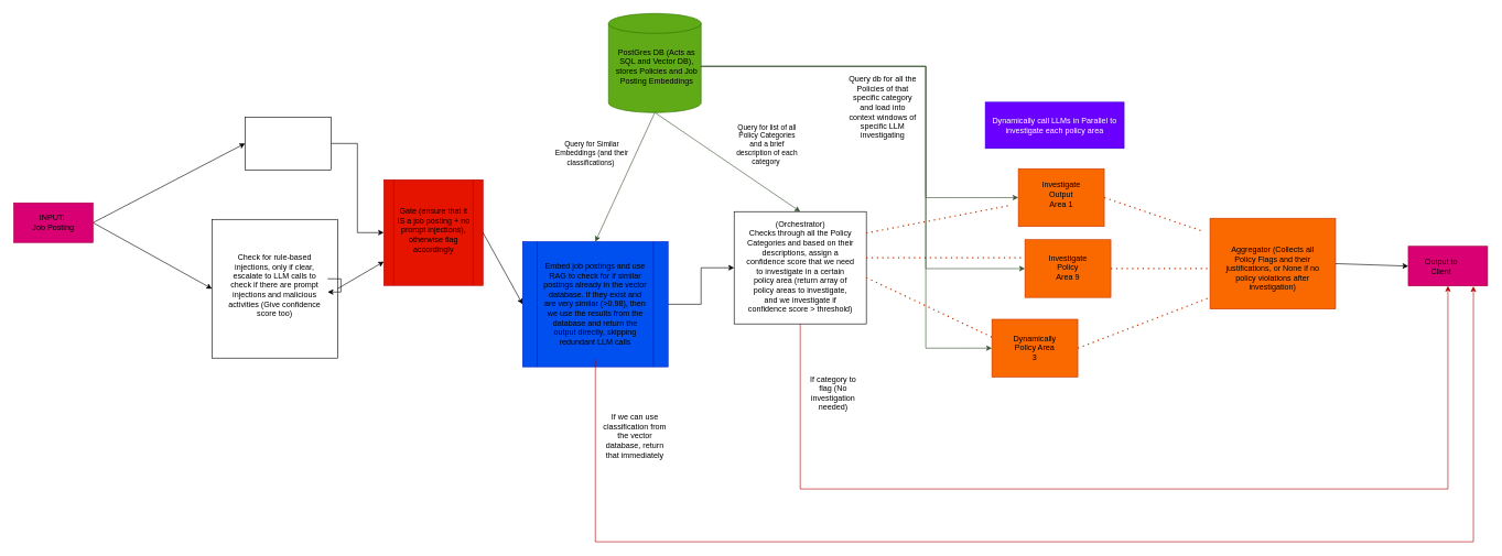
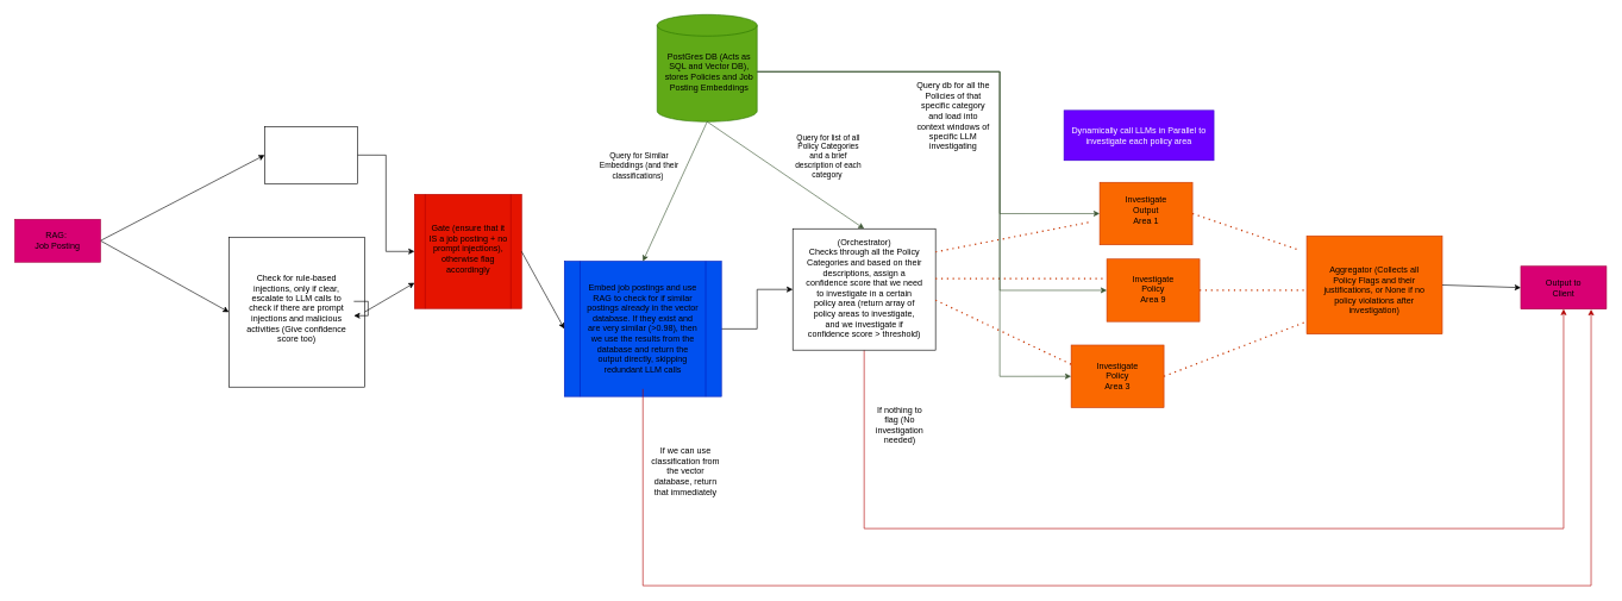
  <mxCell id="0" />
  <mxCell id="1" parent="0" />
  <mxCell id="2" style="edgeStyle=orthogonalEdgeStyle;rounded=0;orthogonalLoop=1;jettySize=auto;html=1;exitX=1;exitY=0.5;exitDx=0;exitDy=0;entryX=0;entryY=0.5;entryDx=0;entryDy=0;" edge="1" parent="1" source="3" target="9"><mxGeometry relative="1" as="geometry" /></mxCell>
  <mxCell id="3" value="" style="rounded=0;whiteSpace=wrap;html=1;fillColor=light-dark(#FFFFFF,#FF8000);" vertex="1" parent="1"><mxGeometry x="370" y="176.75" width="130" height="80" as="geometry" /></mxCell>
  <mxCell id="4" value="" style="rounded=0;whiteSpace=wrap;html=1;fillColor=light-dark(#FFFFFF,#FF8000);" vertex="1" parent="1"><mxGeometry x="320" y="331.75" width="190" height="210" as="geometry" /></mxCell>
  <mxCell id="5" value="" style="endArrow=classic;html=1;rounded=0;exitX=1;exitY=0.5;exitDx=0;exitDy=0;entryX=0;entryY=0.5;entryDx=0;entryDy=0;" edge="1" parent="1" source="18" target="3"><mxGeometry width="50" height="50" relative="1" as="geometry"><mxPoint x="610" y="421.75" as="sourcePoint" /><mxPoint x="660" y="371.75" as="targetPoint" /><Array as="points" /></mxGeometry></mxCell>
  <mxCell id="6" value="" style="endArrow=classic;html=1;rounded=0;exitX=1;exitY=0.5;exitDx=0;exitDy=0;entryX=0;entryY=0.5;entryDx=0;entryDy=0;" edge="1" parent="1" source="18" target="4"><mxGeometry width="50" height="50" relative="1" as="geometry"><mxPoint x="610" y="421.75" as="sourcePoint" /><mxPoint x="660" y="371.75" as="targetPoint" /></mxGeometry></mxCell>
  <mxCell id="7" value="Check for rule-based injections, only if clear, escalate to LLM calls to check if there are prompt injections and malicious activities (Give confidence score too)" style="text;html=1;align=center;verticalAlign=middle;whiteSpace=wrap;rounded=0;" vertex="1" parent="1"><mxGeometry x="335" y="389.25" width="160" height="85" as="geometry" /></mxCell>
  <mxCell id="8" value="" style="endArrow=classic;html=1;rounded=0;exitX=1;exitY=0.5;exitDx=0;exitDy=0;" edge="1" parent="1" source="4" target="9"><mxGeometry width="50" height="50" relative="1" as="geometry"><mxPoint x="610" y="421.75" as="sourcePoint" /><mxPoint x="590" y="321.75" as="targetPoint" /></mxGeometry></mxCell>
  <mxCell id="9" value="" style="shape=process;whiteSpace=wrap;html=1;backgroundOutline=1;fillColor=light-dark(#E51400,#CC0000);fontColor=#ffffff;strokeColor=#B20000;" vertex="1" parent="1"><mxGeometry x="580" y="271.75" width="150" height="160" as="geometry" /></mxCell>
  <mxCell id="10" value="Gate (ensure that it IS a job posting + no prompt injections), otherwise flag accordingly" style="text;html=1;align=center;verticalAlign=middle;whiteSpace=wrap;rounded=0;" vertex="1" parent="1"><mxGeometry x="597.5" y="309.25" width="115" height="77.5" as="geometry" /></mxCell>
  <mxCell id="11" value="" style="endArrow=classic;html=1;rounded=0;exitX=1;exitY=0.5;exitDx=0;exitDy=0;entryX=0;entryY=0.5;entryDx=0;entryDy=0;" edge="1" parent="1" source="9" target="41"><mxGeometry width="50" height="50" relative="1" as="geometry"><mxPoint x="1190" y="400" as="sourcePoint" /><mxPoint x="820" y="350" as="targetPoint" /></mxGeometry></mxCell>
  <mxCell id="12" value="" style="shape=cylinder3;whiteSpace=wrap;html=1;boundedLbl=1;backgroundOutline=1;size=15;fillColor=#60a917;fontColor=#ffffff;strokeColor=#2D7600;" vertex="1" parent="1"><mxGeometry x="920" width="140" height="150" as="geometry" y="20" /></mxCell>
  <mxCell id="13" value="" style="endArrow=classic;html=1;rounded=0;exitX=0.5;exitY=1;exitDx=0;exitDy=0;exitPerimeter=0;entryX=0.5;entryY=0;entryDx=0;entryDy=0;fillColor=#6d8764;strokeColor=#3A5431;" edge="1" parent="1" source="12" target="16"><mxGeometry width="50" height="50" relative="1" as="geometry"><mxPoint x="1190" y="400" as="sourcePoint" /><mxPoint x="1170" y="320" as="targetPoint" /></mxGeometry></mxCell>
  <mxCell id="14" value="Query for list of all Policy Categories and a brief description of each category&amp;nbsp;" style="text;html=1;align=center;verticalAlign=middle;whiteSpace=wrap;rounded=0;fontSize=11;" vertex="1" parent="1"><mxGeometry x="1110" y="193" width="100" height="50" as="geometry" /></mxCell>
  <mxCell id="15" style="edgeStyle=orthogonalEdgeStyle;rounded=0;orthogonalLoop=1;jettySize=auto;html=1;exitX=0.5;exitY=1;exitDx=0;exitDy=0;entryX=0.5;entryY=1;entryDx=0;entryDy=0;fillColor=#e51400;strokeColor=#B20000;" edge="1" parent="1" source="16" target="35"><mxGeometry relative="1" as="geometry"><Array as="points"><mxPoint x="1210" y="740" /><mxPoint x="2190" y="740" /></Array></mxGeometry></mxCell>
  <mxCell id="16" value="" style="rounded=0;whiteSpace=wrap;html=1;fillColor=light-dark(#FFFFFF,#FF8000);" vertex="1" parent="1"><mxGeometry x="1110" y="320" width="200" height="170" as="geometry" /></mxCell>
  <mxCell id="17" value="(Orchestrator)&lt;br&gt;Checks through all the Policy Categories and based on their descriptions, assign a confidence score that we need to investigate in a certain policy area (return array of policy areas to investigate, and we investigate if confidence score &amp;gt; threshold)" style="text;html=1;align=center;verticalAlign=middle;whiteSpace=wrap;rounded=0;" vertex="1" parent="1"><mxGeometry x="1127.5" y="360" width="165" height="85" as="geometry" /></mxCell>
  <mxCell id="18" value="" style="rounded=0;whiteSpace=wrap;html=1;fillColor=#d80073;fontColor=#ffffff;strokeColor=#A50040;" vertex="1" parent="1"><mxGeometry x="20" y="306.75" width="120" height="60" as="geometry" /></mxCell>
  <mxCell id="19" value="" style="endArrow=none;dashed=1;html=1;dashPattern=1 3;strokeWidth=2;rounded=0;fillColor=#fa6800;strokeColor=#C73500;" edge="1" parent="1"><mxGeometry width="50" height="50" relative="1" as="geometry"><mxPoint x="1310" y="390" as="sourcePoint" /><mxPoint x="1550" y="390" as="targetPoint" /><Array as="points"><mxPoint x="1500" y="390" /></Array></mxGeometry></mxCell>
  <mxCell id="20" value="" style="endArrow=none;dashed=1;html=1;dashPattern=1 3;strokeWidth=2;rounded=0;fillColor=#fa6800;strokeColor=#C73500;" edge="1" parent="1"><mxGeometry width="50" height="50" relative="1" as="geometry"><mxPoint x="1310" y="420" as="sourcePoint" /><mxPoint x="1500" y="510" as="targetPoint" /><Array as="points" /></mxGeometry></mxCell>
  <mxCell id="21" value="" style="endArrow=none;dashed=1;html=1;dashPattern=1 3;strokeWidth=2;rounded=0;fillColor=#fa6800;strokeColor=#C73500;" edge="1" parent="1"><mxGeometry width="50" height="50" relative="1" as="geometry"><mxPoint x="1310" y="352.5" as="sourcePoint" /><mxPoint x="1530" y="310" as="targetPoint" /><Array as="points" /></mxGeometry></mxCell>
  <mxCell id="22" value="" style="rounded=0;whiteSpace=wrap;html=1;fillColor=#fa6800;fontColor=#000000;strokeColor=#C73500;" vertex="1" parent="1"><mxGeometry x="1540" y="255" width="130" height="87.5" as="geometry" /></mxCell>
  <mxCell id="23" value="" style="rounded=0;whiteSpace=wrap;html=1;fillColor=#fa6800;fontColor=#000000;strokeColor=#C73500;" vertex="1" parent="1"><mxGeometry x="1550" y="362.5" width="130" height="87.5" as="geometry" /></mxCell>
  <mxCell id="24" value="" style="rounded=0;whiteSpace=wrap;html=1;fillColor=#fa6800;fontColor=#000000;strokeColor=#C73500;" vertex="1" parent="1"><mxGeometry x="1500" y="483" width="130" height="87.5" as="geometry" /></mxCell>
  <mxCell id="25" value="" style="endArrow=none;dashed=1;html=1;dashPattern=1 3;strokeWidth=2;rounded=0;exitX=1;exitY=0.5;exitDx=0;exitDy=0;fillColor=#fa6800;strokeColor=#C73500;" edge="1" parent="1" source="22"><mxGeometry width="50" height="50" relative="1" as="geometry"><mxPoint x="1850" y="402.5" as="sourcePoint" /><mxPoint x="1820" y="350" as="targetPoint" /><Array as="points" /></mxGeometry></mxCell>
  <mxCell id="26" value="" style="endArrow=none;dashed=1;html=1;dashPattern=1 3;strokeWidth=2;rounded=0;exitX=1;exitY=0.5;exitDx=0;exitDy=0;fillColor=#fa6800;strokeColor=#C73500;" edge="1" parent="1" source="23"><mxGeometry width="50" height="50" relative="1" as="geometry"><mxPoint x="1800" y="582.5" as="sourcePoint" /><mxPoint x="1830" y="406" as="targetPoint" /><Array as="points" /></mxGeometry></mxCell>
  <mxCell id="27" value="" style="endArrow=none;dashed=1;html=1;dashPattern=1 3;strokeWidth=2;rounded=0;exitX=1;exitY=0.5;exitDx=0;exitDy=0;fillColor=#fa6800;strokeColor=#C73500;" edge="1" parent="1" source="24"><mxGeometry width="50" height="50" relative="1" as="geometry"><mxPoint x="1820" y="560" as="sourcePoint" /><mxPoint x="1830" y="450" as="targetPoint" /><Array as="points" /></mxGeometry></mxCell>
  <mxCell id="28" value="" style="rounded=0;whiteSpace=wrap;html=1;fillColor=#fa6800;fontColor=#000000;strokeColor=#C73500;" vertex="1" parent="1"><mxGeometry x="1830" y="330" width="190" height="137.5" as="geometry" /></mxCell>
  <mxCell id="29" value="Aggregator (Collects all Policy Flags and their justifications, or None if no policy violations after investigation)" style="text;html=1;align=center;verticalAlign=middle;whiteSpace=wrap;rounded=0;" vertex="1" parent="1"><mxGeometry x="1850" y="372.5" width="150" height="67.5" as="geometry" /></mxCell>
  <mxCell id="30" value="Dynamically call LLMs in Parallel to investigate each policy area" style="text;html=1;align=center;verticalAlign=middle;whiteSpace=wrap;rounded=0;fillColor=#6a00ff;fontColor=#ffffff;strokeColor=#3700CC;" vertex="1" parent="1"><mxGeometry x="1490" y="154.25" width="210" height="70" as="geometry" /></mxCell>
  <mxCell id="31" value="Investigate Output Area 1" style="text;html=1;align=center;verticalAlign=middle;whiteSpace=wrap;rounded=0;" vertex="1" parent="1"><mxGeometry x="1575" y="279.25" width="60" height="30" as="geometry" /></mxCell>
  <mxCell id="32" value="Investigate Policy Area 9" style="text;html=1;align=center;verticalAlign=middle;whiteSpace=wrap;rounded=0;" vertex="1" parent="1"><mxGeometry x="1585" y="390" width="60" height="30" as="geometry" /></mxCell>
- <mxCell id="33" value="Dynamically Policy Area 3" style="text;html=1;align=center;verticalAlign=middle;whiteSpace=wrap;rounded=0;" vertex="1" parent="1"><mxGeometry x="1535" y="511.75" width="60" height="30" as="geometry" /></mxCell>
+ <mxCell id="33" value="Investigate Policy Area 3" style="text;html=1;align=center;verticalAlign=middle;whiteSpace=wrap;rounded=0;" vertex="1" parent="1"><mxGeometry x="1535" y="511.75" width="60" height="30" as="geometry" /></mxCell>
  <mxCell id="34" value="Query db for all the Policies of that specific category and load into context windows of specific LLM investigating" style="text;html=1;align=center;verticalAlign=middle;whiteSpace=wrap;rounded=0;" vertex="1" parent="1"><mxGeometry x="1280" y="146.75" width="110" height="30" as="geometry" /></mxCell>
  <mxCell id="35" value="" style="rounded=0;whiteSpace=wrap;html=1;fillColor=#d80073;strokeColor=#A50040;fontColor=#ffffff;" vertex="1" parent="1"><mxGeometry x="2130" y="372.5" width="120" height="60" as="geometry" /></mxCell>
  <mxCell id="36" value="" style="endArrow=classic;html=1;rounded=0;exitX=1;exitY=0.5;exitDx=0;exitDy=0;entryX=0;entryY=0.5;entryDx=0;entryDy=0;" edge="1" parent="1" source="28" target="35"><mxGeometry width="50" height="50" relative="1" as="geometry"><mxPoint x="1690" y="460" as="sourcePoint" /><mxPoint x="1740" y="410" as="targetPoint" /></mxGeometry></mxCell>
- <mxCell id="37" value="Output to Client" style="text;html=1;align=center;verticalAlign=middle;whiteSpace=wrap;rounded=0;" vertex="1" parent="1"><mxGeometry x="2150" y="387.5" width="60" height="30" as="geometry" /></mxCell>
- <mxCell id="38" value="If category to flag (No investigation needed)" style="text;html=1;align=center;verticalAlign=middle;whiteSpace=wrap;rounded=0;" vertex="1" parent="1"><mxGeometry x="1220" y="560" width="80" height="70" as="geometry" /></mxCell>
+ <mxCell id="37" value="Output to Client" style="text;html=1;align=center;verticalAlign=middle;whiteSpace=wrap;rounded=0;" vertex="1" parent="1"><mxGeometry x="2160" y="387.5" width="60" height="30" as="geometry" /></mxCell>
+ <mxCell id="38" value="If nothing to flag (No investigation needed)" style="text;html=1;align=center;verticalAlign=middle;whiteSpace=wrap;rounded=0;" vertex="1" parent="1"><mxGeometry x="1220" y="560" width="80" height="70" as="geometry" /></mxCell>
  <mxCell id="39" style="edgeStyle=orthogonalEdgeStyle;rounded=0;orthogonalLoop=1;jettySize=auto;html=1;" edge="1" parent="1" source="7" target="7"><mxGeometry relative="1" as="geometry" /></mxCell>
  <mxCell id="40" style="edgeStyle=orthogonalEdgeStyle;rounded=0;orthogonalLoop=1;jettySize=auto;html=1;entryX=0;entryY=0.5;entryDx=0;entryDy=0;" edge="1" parent="1" source="41" target="16"><mxGeometry relative="1" as="geometry" /></mxCell>
  <mxCell id="41" value="" style="shape=process;whiteSpace=wrap;html=1;backgroundOutline=1;fillColor=#0050ef;fontColor=#ffffff;strokeColor=#001DBC;" vertex="1" parent="1"><mxGeometry x="790" y="365.5" width="220" height="189.5" as="geometry" /></mxCell>
  <mxCell id="42" value="Embed job postings and use RAG to check for if similar postings already in the vector database. If they exist and are very similar (&amp;gt;0.98), then we use the results from the database and return the output directly, skipping redundant LLM calls" style="text;html=1;align=center;verticalAlign=middle;whiteSpace=wrap;rounded=0;" vertex="1" parent="1"><mxGeometry x="820" y="376.13" width="160" height="168.25" as="geometry" /></mxCell>
  <mxCell id="43" value="" style="endArrow=classic;html=1;rounded=0;exitX=0.5;exitY=1;exitDx=0;exitDy=0;exitPerimeter=0;entryX=0.5;entryY=0;entryDx=0;entryDy=0;fillColor=#6d8764;strokeColor=#3A5431;" edge="1" parent="1" source="12" target="41"><mxGeometry width="50" height="50" relative="1" as="geometry"><mxPoint x="1100" y="280" as="sourcePoint" /><mxPoint x="1252" y="450" as="targetPoint" /></mxGeometry></mxCell>
  <mxCell id="44" style="edgeStyle=orthogonalEdgeStyle;rounded=0;orthogonalLoop=1;jettySize=auto;html=1;entryX=0;entryY=0.5;entryDx=0;entryDy=0;fillColor=#6d8764;strokeColor=#3A5431;" edge="1" parent="1" source="47" target="23"><mxGeometry relative="1" as="geometry"><Array as="points"><mxPoint x="1400" y="100" /><mxPoint x="1400" y="406" /></Array></mxGeometry></mxCell>
  <mxCell id="45" style="edgeStyle=orthogonalEdgeStyle;rounded=0;orthogonalLoop=1;jettySize=auto;html=1;entryX=0;entryY=0.5;entryDx=0;entryDy=0;fillColor=#6d8764;strokeColor=#3A5431;" edge="1" parent="1" source="47" target="24"><mxGeometry relative="1" as="geometry"><Array as="points"><mxPoint x="1400" y="100" /><mxPoint x="1400" y="527" /></Array></mxGeometry></mxCell>
  <mxCell id="46" style="edgeStyle=orthogonalEdgeStyle;rounded=0;orthogonalLoop=1;jettySize=auto;html=1;entryX=0;entryY=0.5;entryDx=0;entryDy=0;fillColor=#6d8764;strokeColor=#3A5431;" edge="1" parent="1" source="47" target="22"><mxGeometry relative="1" as="geometry"><Array as="points"><mxPoint x="1400" y="100" /><mxPoint x="1400" y="299" /></Array></mxGeometry></mxCell>
  <mxCell id="47" value="PostGres DB (Acts as SQL and Vector DB), stores Policies and Job Posting Embeddings" style="text;html=1;align=center;verticalAlign=middle;whiteSpace=wrap;rounded=0;" vertex="1" parent="1"><mxGeometry x="926.25" y="80" width="133.75" height="40" as="geometry" /></mxCell>
- <mxCell id="48" value="INPUT:&amp;nbsp;&lt;div&gt;Job Posting&lt;/div&gt;" style="text;html=1;align=center;verticalAlign=middle;whiteSpace=wrap;rounded=0;" vertex="1" parent="1"><mxGeometry x="35" y="316.75" width="90" height="40" as="geometry" /></mxCell>
+ <mxCell id="48" value="RAG:&amp;nbsp;&lt;div&gt;Job Posting&lt;/div&gt;" style="text;html=1;align=center;verticalAlign=middle;whiteSpace=wrap;rounded=0;" vertex="1" parent="1"><mxGeometry x="35" y="316.75" width="90" height="40" as="geometry" /></mxCell>
  <mxCell id="49" value="&lt;font style=&quot;font-size: 11px;&quot;&gt;Query for Similar Embeddings (and their classifications)&amp;nbsp;&lt;/font&gt;" style="text;html=1;align=center;verticalAlign=middle;whiteSpace=wrap;rounded=0;" vertex="1" parent="1"><mxGeometry x="830" y="184.25" width="130" height="93.25" as="geometry" /></mxCell>
  <mxCell id="50" style="edgeStyle=orthogonalEdgeStyle;rounded=0;orthogonalLoop=1;jettySize=auto;html=1;entryX=0.821;entryY=1.008;entryDx=0;entryDy=0;entryPerimeter=0;fillColor=#e51400;strokeColor=#B20000;" edge="1" parent="1" source="42" target="35"><mxGeometry relative="1" as="geometry"><Array as="points"><mxPoint x="900" y="820" /><mxPoint x="2229" y="820" /></Array></mxGeometry></mxCell>
  <mxCell id="51" value="If we can use classification from the vector database, return that immediately" style="text;html=1;align=center;verticalAlign=middle;whiteSpace=wrap;rounded=0;" vertex="1" parent="1"><mxGeometry x="910" y="622.5" width="100" height="75" as="geometry" /></mxCell>
